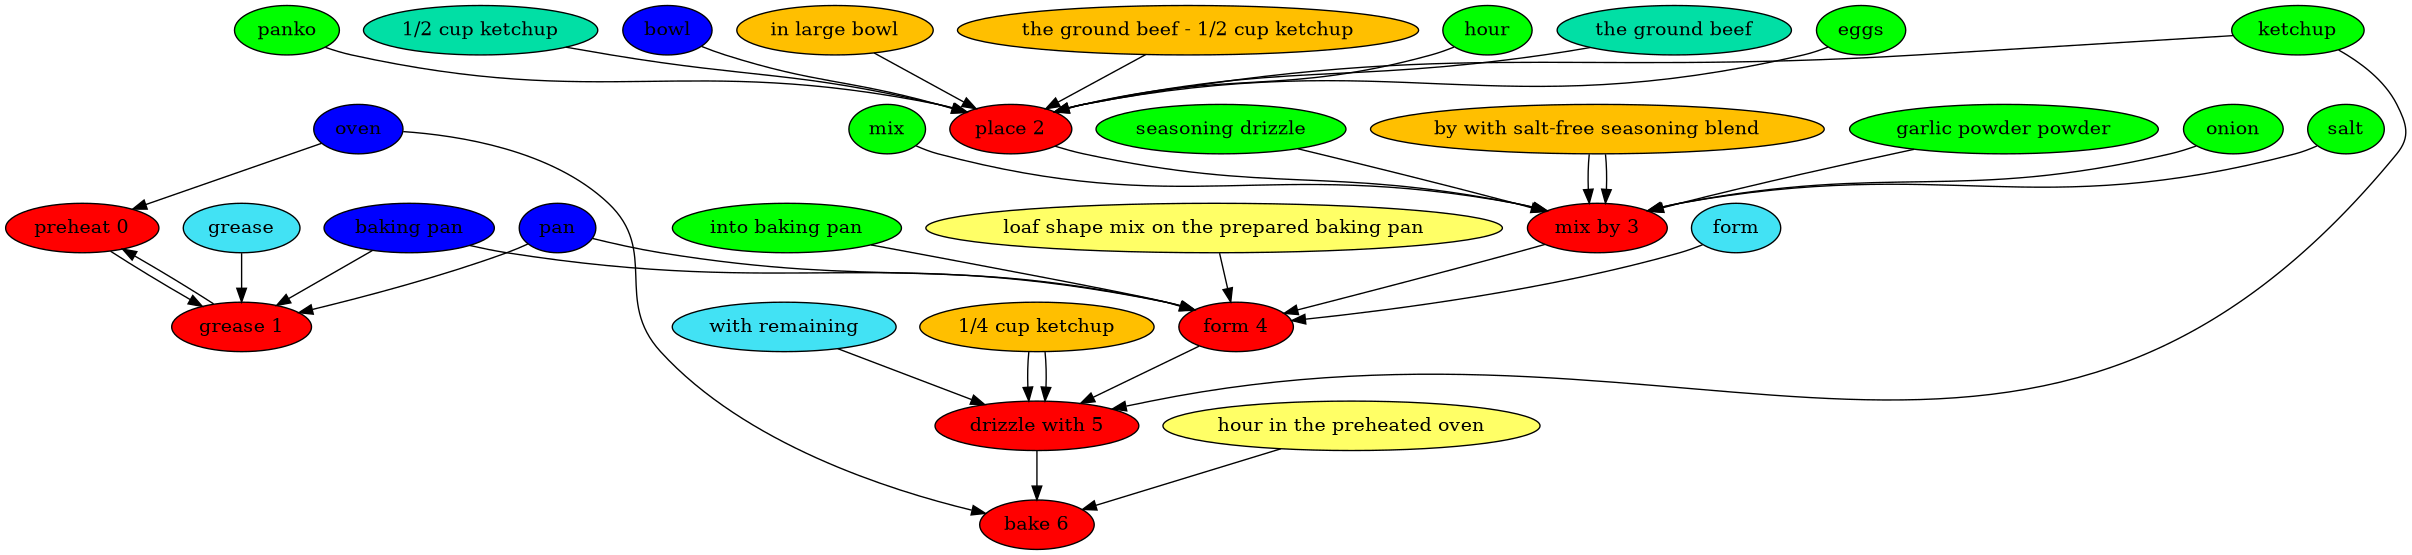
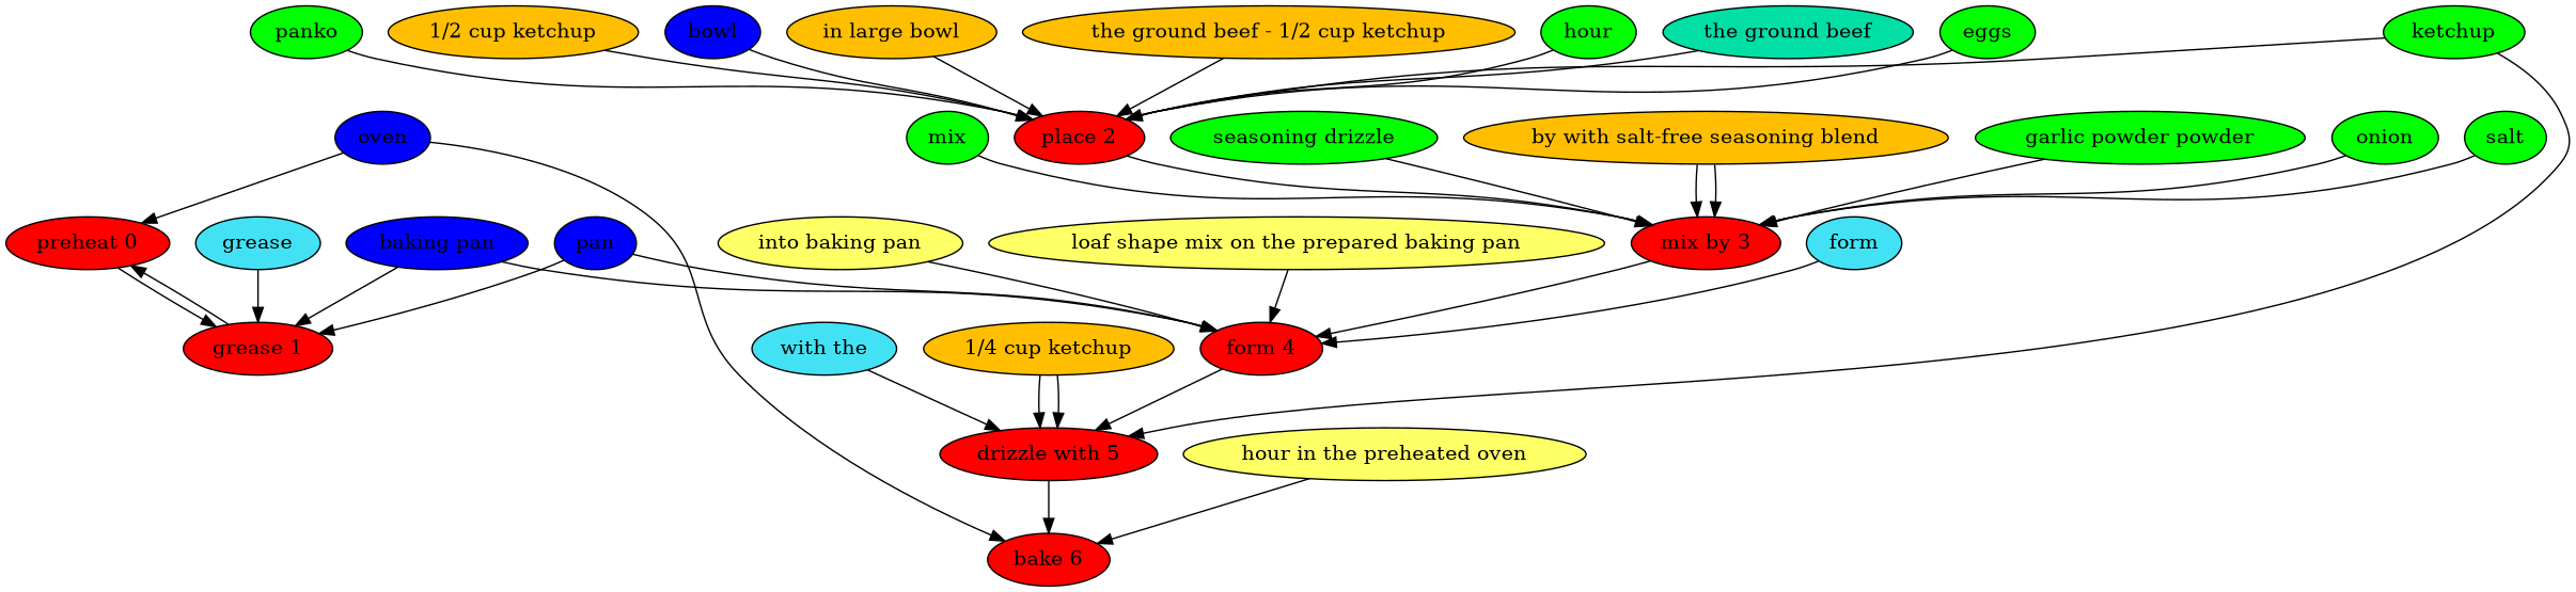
  digraph {
    node [fillcolor=green style=filled]
    "preheat 0" [fillcolor=red]
    "grease 1" [fillcolor=red]
    oven [fillcolor="#0000ff"]
    "bake 6" [fillcolor=red]
    grease [fillcolor="#42e2f4"]
    "baking pan" [fillcolor="#0000ff"]
    "form 4" [fillcolor=red]
    "drizzle with 5" [fillcolor=red]
    pan [fillcolor="#0000ff"]
    "place 2" [fillcolor=red]
    "mix by 3" [fillcolor=red]
    n12 [label=hour]
    "the ground beef" [fillcolor="#01DFA5"]
    eggs
    panko
    ketchup
-   "1/2 cup ketchup" [fillcolor="#01DFA5"]
+   "1/2 cup ketchup" [fillcolor="#FFBF00"]
    bowl [fillcolor="#0000ff"]
    "in large bowl" [fillcolor="#FFBF00"]
    "the ground beef - 1/2 cup ketchup" [fillcolor="#FFBF00"]
    n21 [label="seasoning drizzle"]
    "by with salt-free seasoning blend" [fillcolor="#FFBF00"]
    "garlic powder powder"
    onion
    salt
    n26 [label=mix]
    form [fillcolor="#42e2f4"]
-   "into baking pan"
+   "into baking pan" [fillcolor="#ffff66"]
    n29 [fillcolor="#ffff66" label="loaf shape mix on the prepared baking pan"]
-   "with remaining" [fillcolor="#42e2f4"]
+   "with remaining" [fillcolor="#42e2f4" label="with the"]
    "1/4 cup ketchup" [fillcolor="#FFBF00"]
    "hour in the preheated oven" [fillcolor="#ffff66"]
    "preheat 0" -> "grease 1"
    "grease 1" -> "preheat 0"
    oven -> "preheat 0"
    oven -> "bake 6"
    grease -> "grease 1"
    "baking pan" -> "grease 1"
    "baking pan" -> "form 4"
    "form 4" -> "drizzle with 5"
    "drizzle with 5" -> "bake 6"
    pan -> "grease 1"
    pan -> "form 4"
    "place 2" -> "mix by 3"
    "mix by 3" -> "form 4"
    n12 -> "place 2"
    "the ground beef" -> "place 2"
    eggs -> "place 2"
    panko -> "place 2"
    ketchup -> "drizzle with 5"
    ketchup -> "place 2"
    "1/2 cup ketchup" -> "place 2"
    bowl -> "place 2"
    "in large bowl" -> "place 2"
    "the ground beef - 1/2 cup ketchup" -> "place 2"
    n21 -> "mix by 3"
    "by with salt-free seasoning blend" -> "mix by 3"
    "by with salt-free seasoning blend" -> "mix by 3"
    "garlic powder powder" -> "mix by 3"
    onion -> "mix by 3"
    salt -> "mix by 3"
    n26 -> "mix by 3"
    form -> "form 4"
    "into baking pan" -> "form 4"
    n29 -> "form 4"
    "with remaining" -> "drizzle with 5"
    "1/4 cup ketchup" -> "drizzle with 5"
    "1/4 cup ketchup" -> "drizzle with 5"
    "hour in the preheated oven" -> "bake 6"
  }
